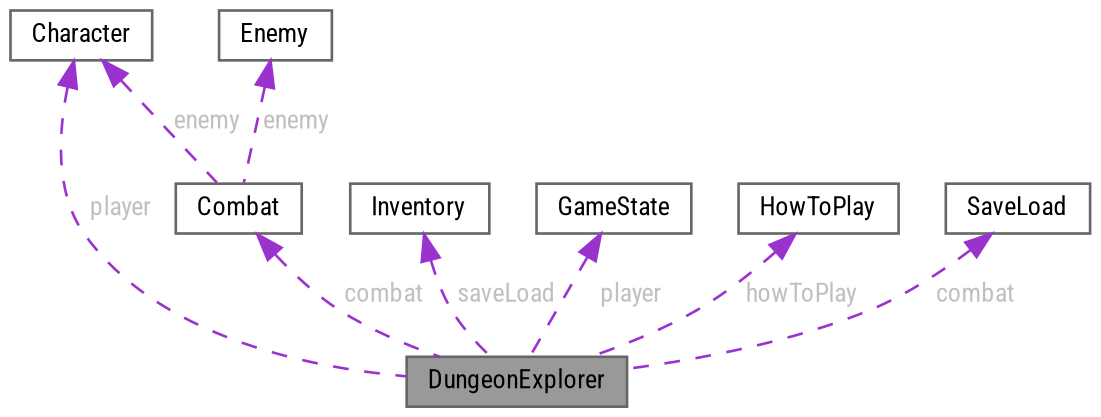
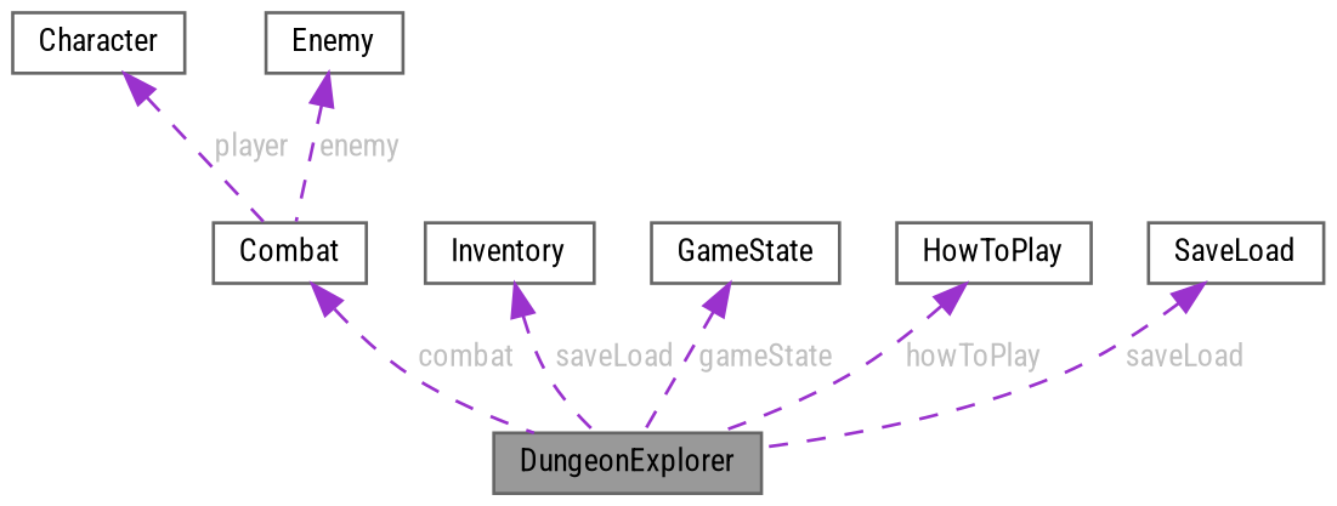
  digraph {
    fontname="Roboto Condensed"
    node [color=gray40 fillcolor=white fontname="Roboto Condensed" fontsize=10 shape=box style=filled]
    edge [color=darkorchid3 dir=back fontcolor=grey fontname="Roboto Condensed" fontsize=10 labelfontname=Helvetica labelfontsize=10 style=dashed]
    n1 [fillcolor=grey60 fontcolor=black height=0.2 label=DungeonExplorer width=0.4]
    n2 [height=0.2 label=Character width=0.4]
    n3 [height=0.2 label=Combat width=0.4]
    n4 [height=0.2 label=Enemy width=0.4]
    n5 [height=0.2 label=Inventory width=0.4]
    n6 [height=0.2 label=GameState width=0.4]
    n7 [height=0.2 label=HowToPlay width=0.4]
    n8 [height=0.2 label=SaveLoad width=0.4]
-   n2 -> n1 [label=" player"]
-   n2 -> n3 [label=" enemy"]
+   n2 -> n3 [label=" player"]
    n3 -> n1 [label=" combat"]
    n4 -> n3 [label=" enemy"]
    n5 -> n1 [label=" saveLoad"]
-   n6 -> n1 [label=" player"]
+   n6 -> n1 [label=" gameState"]
    n7 -> n1 [label=" howToPlay"]
-   n8 -> n1 [label=" combat"]
+   n8 -> n1 [label=" saveLoad"]
  }
